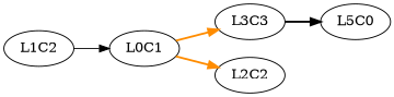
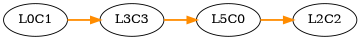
  digraph {
    rankdir=LR
    edge [color=black style=bold]
-   n1 [label=L1C2]
    n2 [label=L0C1]
    n3 [label=L3C3]
    n4 [label=L5C0]
    n5 [label=L2C2]
-   n1 -> n2 [style=solid]
    n2 -> n3 [color=darkorange]
-   n3 -> n4
-   n2 -> n5 [color=darkorange]
+   n3 -> n4 [color=darkorange]
+   n4 -> n5 [color=darkorange]
  }
